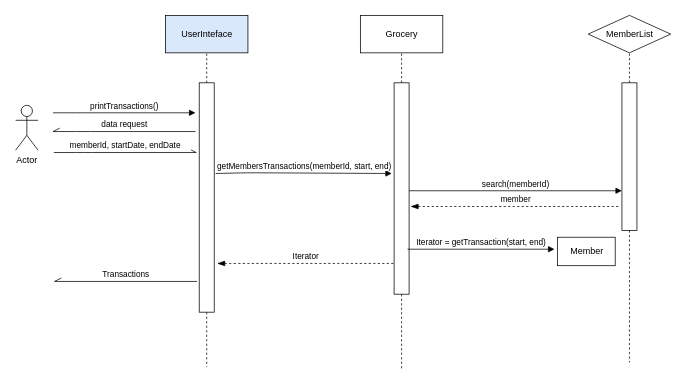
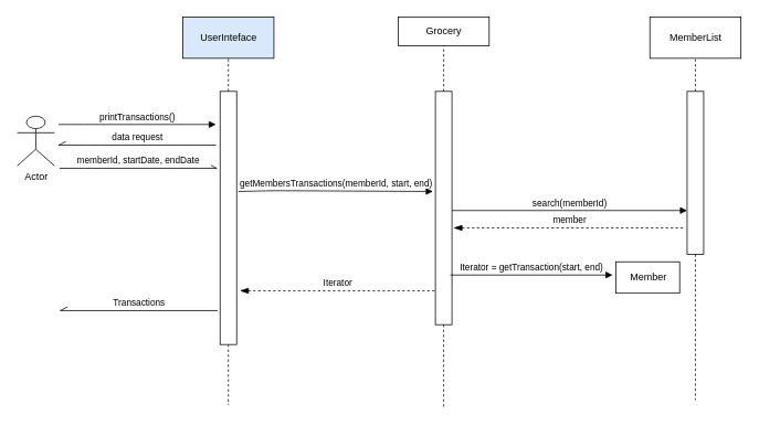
  <mxCell id="0" />
  <mxCell id="1" parent="0" />
  <mxCell id="2" style="edgeStyle=orthogonalEdgeStyle;rounded=0;orthogonalLoop=1;jettySize=auto;html=1;entryX=0.5;entryY=1;entryDx=0;entryDy=0;dashed=1;endArrow=none;endFill=0;" parent="1" source="4" target="5" edge="1"><mxGeometry relative="1" as="geometry" /></mxCell>
  <mxCell id="3" style="edgeStyle=orthogonalEdgeStyle;rounded=0;orthogonalLoop=1;jettySize=auto;html=1;dashed=1;startArrow=none;startFill=0;endArrow=none;endFill=0;" parent="1" source="4" edge="1"><mxGeometry relative="1" as="geometry"><mxPoint x="275" y="489" as="targetPoint" /></mxGeometry></mxCell>
  <mxCell id="4" value="" style="html=1;points=[];perimeter=orthogonalPerimeter;" parent="1" vertex="1"><mxGeometry x="265" y="110" width="20" height="306" as="geometry" /></mxCell>
  <mxCell id="5" value="UserInteface" style="html=1;fillColor=#dae8fc;" parent="1" vertex="1"><mxGeometry x="220" y="20" width="110" height="50" as="geometry" /></mxCell>
  <mxCell id="6" value="printTransactions()" style="html=1;verticalAlign=bottom;startArrow=none;startFill=0;endArrow=block;startSize=8;" parent="1" edge="1"><mxGeometry width="60" relative="1" as="geometry"><mxPoint x="70" y="150" as="sourcePoint" /><mxPoint x="260" y="150" as="targetPoint" /><Array as="points"><mxPoint x="110" y="150" /></Array><mxPoint as="offset" /></mxGeometry></mxCell>
  <mxCell id="7" value="data request" style="html=1;verticalAlign=bottom;startArrow=openAsync;startFill=0;endArrow=none;startSize=8;endFill=0;" parent="1" edge="1"><mxGeometry width="60" relative="1" as="geometry"><mxPoint x="70" y="175" as="sourcePoint" /><mxPoint x="260" y="175" as="targetPoint" /><Array as="points"><mxPoint x="110" y="175" /></Array><mxPoint as="offset" /></mxGeometry></mxCell>
  <mxCell id="8" value="memberId, startDate, endDate" style="html=1;verticalAlign=bottom;startArrow=none;startFill=0;endArrow=openAsync;startSize=8;endFill=0;" parent="1" edge="1"><mxGeometry width="60" relative="1" as="geometry"><mxPoint x="71" y="203" as="sourcePoint" /><mxPoint x="261" y="203" as="targetPoint" /><Array as="points"><mxPoint x="111" y="203" /></Array><mxPoint as="offset" /></mxGeometry></mxCell>
  <mxCell id="9" style="edgeStyle=orthogonalEdgeStyle;rounded=0;orthogonalLoop=1;jettySize=auto;html=1;entryX=0.5;entryY=1;entryDx=0;entryDy=0;dashed=1;endArrow=none;endFill=0;" parent="1" source="11" target="12" edge="1"><mxGeometry relative="1" as="geometry" /></mxCell>
  <mxCell id="10" style="edgeStyle=orthogonalEdgeStyle;rounded=0;orthogonalLoop=1;jettySize=auto;html=1;dashed=1;startArrow=none;startFill=0;endArrow=none;endFill=0;" parent="1" source="11" edge="1"><mxGeometry relative="1" as="geometry"><mxPoint x="535" y="493" as="targetPoint" /></mxGeometry></mxCell>
  <mxCell id="11" value="" style="html=1;points=[];perimeter=orthogonalPerimeter;" parent="1" vertex="1"><mxGeometry x="525" y="110" width="20" height="282" as="geometry" /></mxCell>
- <mxCell id="12" value="Grocery" style="html=1;" parent="1" vertex="1"><mxGeometry x="480" y="20" width="110" height="50" as="geometry" /></mxCell>
+ <mxCell id="12" value="Grocery" style="html=1;" parent="1" vertex="1"><mxGeometry x="480" y="20" width="110" height="35" as="geometry" /></mxCell>
  <mxCell id="13" value="getMembersTransactions(memberId, start, end)" style="html=1;verticalAlign=bottom;startArrow=none;startFill=0;endArrow=block;startSize=8;" parent="1" edge="1"><mxGeometry width="60" relative="1" as="geometry"><mxPoint x="287" y="231" as="sourcePoint" /><mxPoint x="522" y="231" as="targetPoint" /><Array as="points"><mxPoint x="330" y="230" /></Array><mxPoint as="offset" /></mxGeometry></mxCell>
- <mxCell id="14" value="Actor" style="shape=umlActor;verticalLabelPosition=bottom;verticalAlign=top;html=1;" parent="1" vertex="1"><mxGeometry x="20" y="140" width="30" height="60" as="geometry" /></mxCell>
+ <mxCell id="14" value="Actor" style="shape=umlActor;verticalLabelPosition=bottom;verticalAlign=top;html=1;" parent="1" vertex="1"><mxGeometry x="20" y="140" width="45" height="60" as="geometry" /></mxCell>
  <mxCell id="15" value="Transactions" style="html=1;verticalAlign=bottom;startArrow=openAsync;startFill=0;endArrow=none;startSize=8;endFill=0;" parent="1" edge="1"><mxGeometry width="60" relative="1" as="geometry"><mxPoint x="72" y="375" as="sourcePoint" /><mxPoint x="262" y="375" as="targetPoint" /><Array as="points"><mxPoint x="112" y="375" /></Array><mxPoint as="offset" /></mxGeometry></mxCell>
  <mxCell id="16" style="edgeStyle=orthogonalEdgeStyle;rounded=0;orthogonalLoop=1;jettySize=auto;html=1;entryX=0.5;entryY=1;entryDx=0;entryDy=0;dashed=1;endArrow=none;endFill=0;" parent="1" source="18" target="19" edge="1"><mxGeometry relative="1" as="geometry" /></mxCell>
  <mxCell id="17" style="edgeStyle=orthogonalEdgeStyle;rounded=0;orthogonalLoop=1;jettySize=auto;html=1;dashed=1;startArrow=none;startFill=0;endArrow=none;endFill=0;" parent="1" source="18" edge="1"><mxGeometry relative="1" as="geometry"><mxPoint x="839" y="483" as="targetPoint" /></mxGeometry></mxCell>
  <mxCell id="18" value="" style="html=1;points=[];perimeter=orthogonalPerimeter;" parent="1" vertex="1"><mxGeometry x="829" y="110" width="20" height="197" as="geometry" /></mxCell>
- <mxCell id="19" value="MemberList" style="rhombus;html=1;" parent="1" vertex="1"><mxGeometry x="784" y="20" width="110" height="50" as="geometry" /></mxCell>
+ <mxCell id="19" value="MemberList" style="html=1;" parent="1" vertex="1"><mxGeometry x="784" y="20" width="110" height="50" as="geometry" /></mxCell>
  <mxCell id="20" value="search(memberId)" style="html=1;verticalAlign=bottom;startArrow=none;startFill=0;endArrow=block;startSize=8;" parent="1" target="18" edge="1"><mxGeometry width="60" relative="1" as="geometry"><mxPoint x="545" y="254" as="sourcePoint" /><mxPoint x="737" y="254" as="targetPoint" /><Array as="points"><mxPoint x="567" y="254" /></Array><mxPoint as="offset" /></mxGeometry></mxCell>
  <mxCell id="21" value="member" style="html=1;verticalAlign=bottom;startArrow=blockThin;startFill=1;endArrow=none;startSize=8;endFill=0;dashed=1;" edge="1" parent="1"><mxGeometry width="60" relative="1" as="geometry"><mxPoint x="547" y="275" as="sourcePoint" /><mxPoint x="827" y="275" as="targetPoint" /><Array as="points"><mxPoint x="606" y="275" /></Array><mxPoint as="offset" /></mxGeometry></mxCell>
  <mxCell id="22" value="Member" style="html=1;" vertex="1" parent="1"><mxGeometry x="743" y="316" width="77" height="38" as="geometry" /></mxCell>
  <mxCell id="23" value="Iterator = getTransaction(start, end)" style="html=1;verticalAlign=bottom;startArrow=none;startFill=0;endArrow=block;startSize=8;" edge="1" parent="1"><mxGeometry width="60" relative="1" as="geometry"><mxPoint x="543" y="332" as="sourcePoint" /><mxPoint x="739" y="332" as="targetPoint" /><Array as="points"><mxPoint x="583" y="332" /></Array><mxPoint as="offset" /></mxGeometry></mxCell>
  <mxCell id="24" value="Iterator" style="html=1;verticalAlign=bottom;startArrow=blockThin;startFill=1;endArrow=none;startSize=8;endFill=0;dashed=1;" edge="1" parent="1"><mxGeometry width="60" relative="1" as="geometry"><mxPoint x="289" y="351" as="sourcePoint" /><mxPoint x="525" y="351" as="targetPoint" /><Array as="points"><mxPoint x="304" y="351" /></Array><mxPoint as="offset" /></mxGeometry></mxCell>
